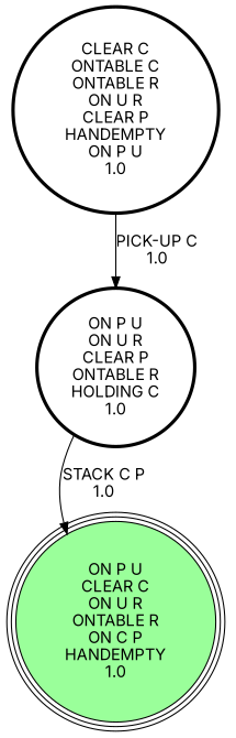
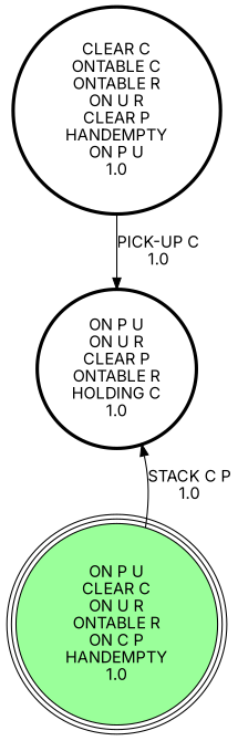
  digraph {
    fontname=Inter
    node [penwidth=3 shape=circle fontname=Inter]
    edge [fontname=Inter]
    "CLEAR C\nONTABLE C\nONTABLE R\nON U R\nCLEAR P\nHANDEMPTY\nON P U\n1.0\n"
    "ON P U\nON U R\nCLEAR P\nONTABLE R\nHOLDING C\n1.0\n"
    "ON P U\nCLEAR C\nON U R\nONTABLE R\nON C P\nHANDEMPTY\n1.0\n" [fillcolor=palegreen1 peripheries=3 style=filled penwidth=""]
    "CLEAR C\nONTABLE C\nONTABLE R\nON U R\nCLEAR P\nHANDEMPTY\nON P U\n1.0\n" -> "ON P U\nON U R\nCLEAR P\nONTABLE R\nHOLDING C\n1.0\n" [label="PICK-UP C\n1.0\n"]
-   "ON P U\nON U R\nCLEAR P\nONTABLE R\nHOLDING C\n1.0\n" -> "ON P U\nCLEAR C\nON U R\nONTABLE R\nON C P\nHANDEMPTY\n1.0\n" [label="STACK C P\n1.0\n"]
+   "ON P U\nCLEAR C\nON U R\nONTABLE R\nON C P\nHANDEMPTY\n1.0\n" -> "ON P U\nON U R\nCLEAR P\nONTABLE R\nHOLDING C\n1.0\n" [label="STACK C P\n1.0\n"]
  }
